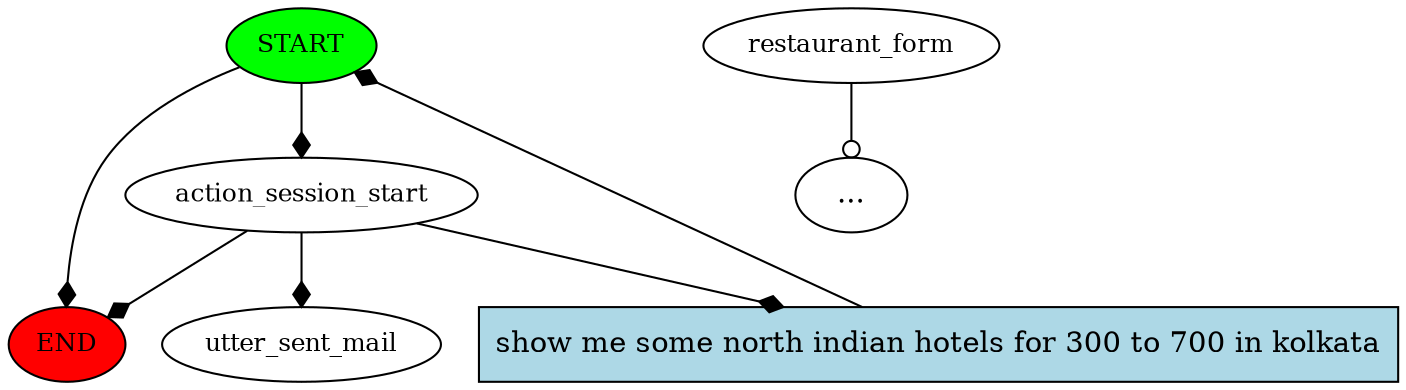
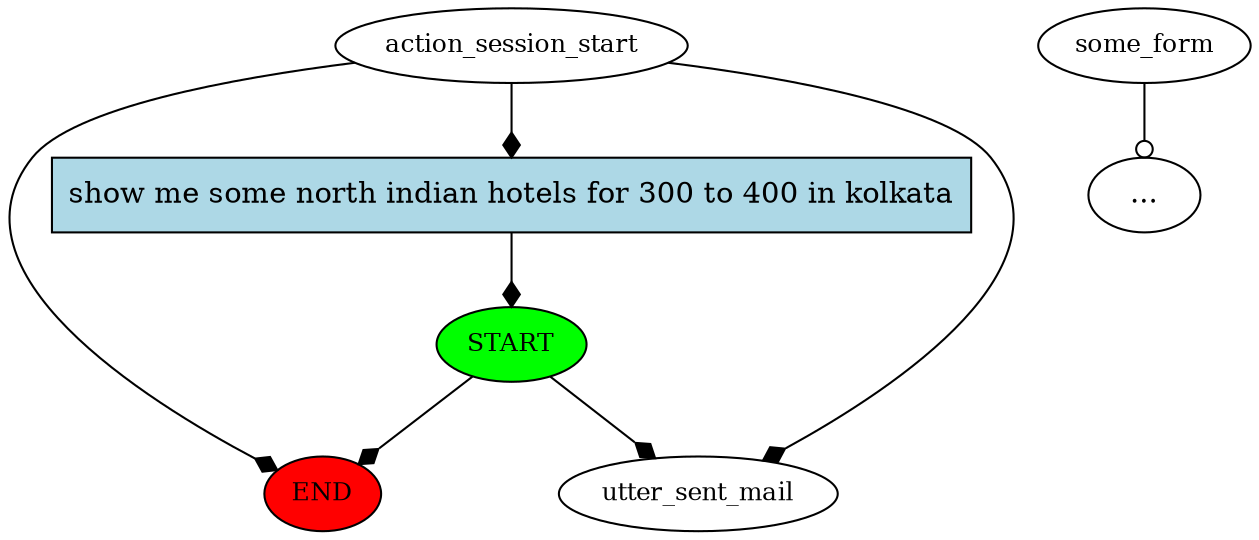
  digraph {
    node [fontsize=12]
    edge [arrowhead=diamond]
    n1 [fillcolor=green label=START style=filled]
    n2 [fillcolor=red label=END style=filled]
    n3 [label=action_session_start]
    n4 [label=utter_sent_mail]
-   n5 [fillcolor=lightblue label="show me some north indian hotels for 300 to 700 in kolkata" shape=rect style=filled fontsize=""]
-   n6 [label=restaurant_form]
+   n5 [fillcolor=lightblue label="show me some north indian hotels for 300 to 400 in kolkata" shape=rect style=filled fontsize=""]
+   n6 [label=some_form]
    n7 [label="..." fontsize=""]
    n1 -> n2
-   n1 -> n3
+   n1 -> n4
    n3 -> n2
    n3 -> n4
    n3 -> n5
    n5 -> n1
    n6 -> n7 [arrowhead=odot]
  }
